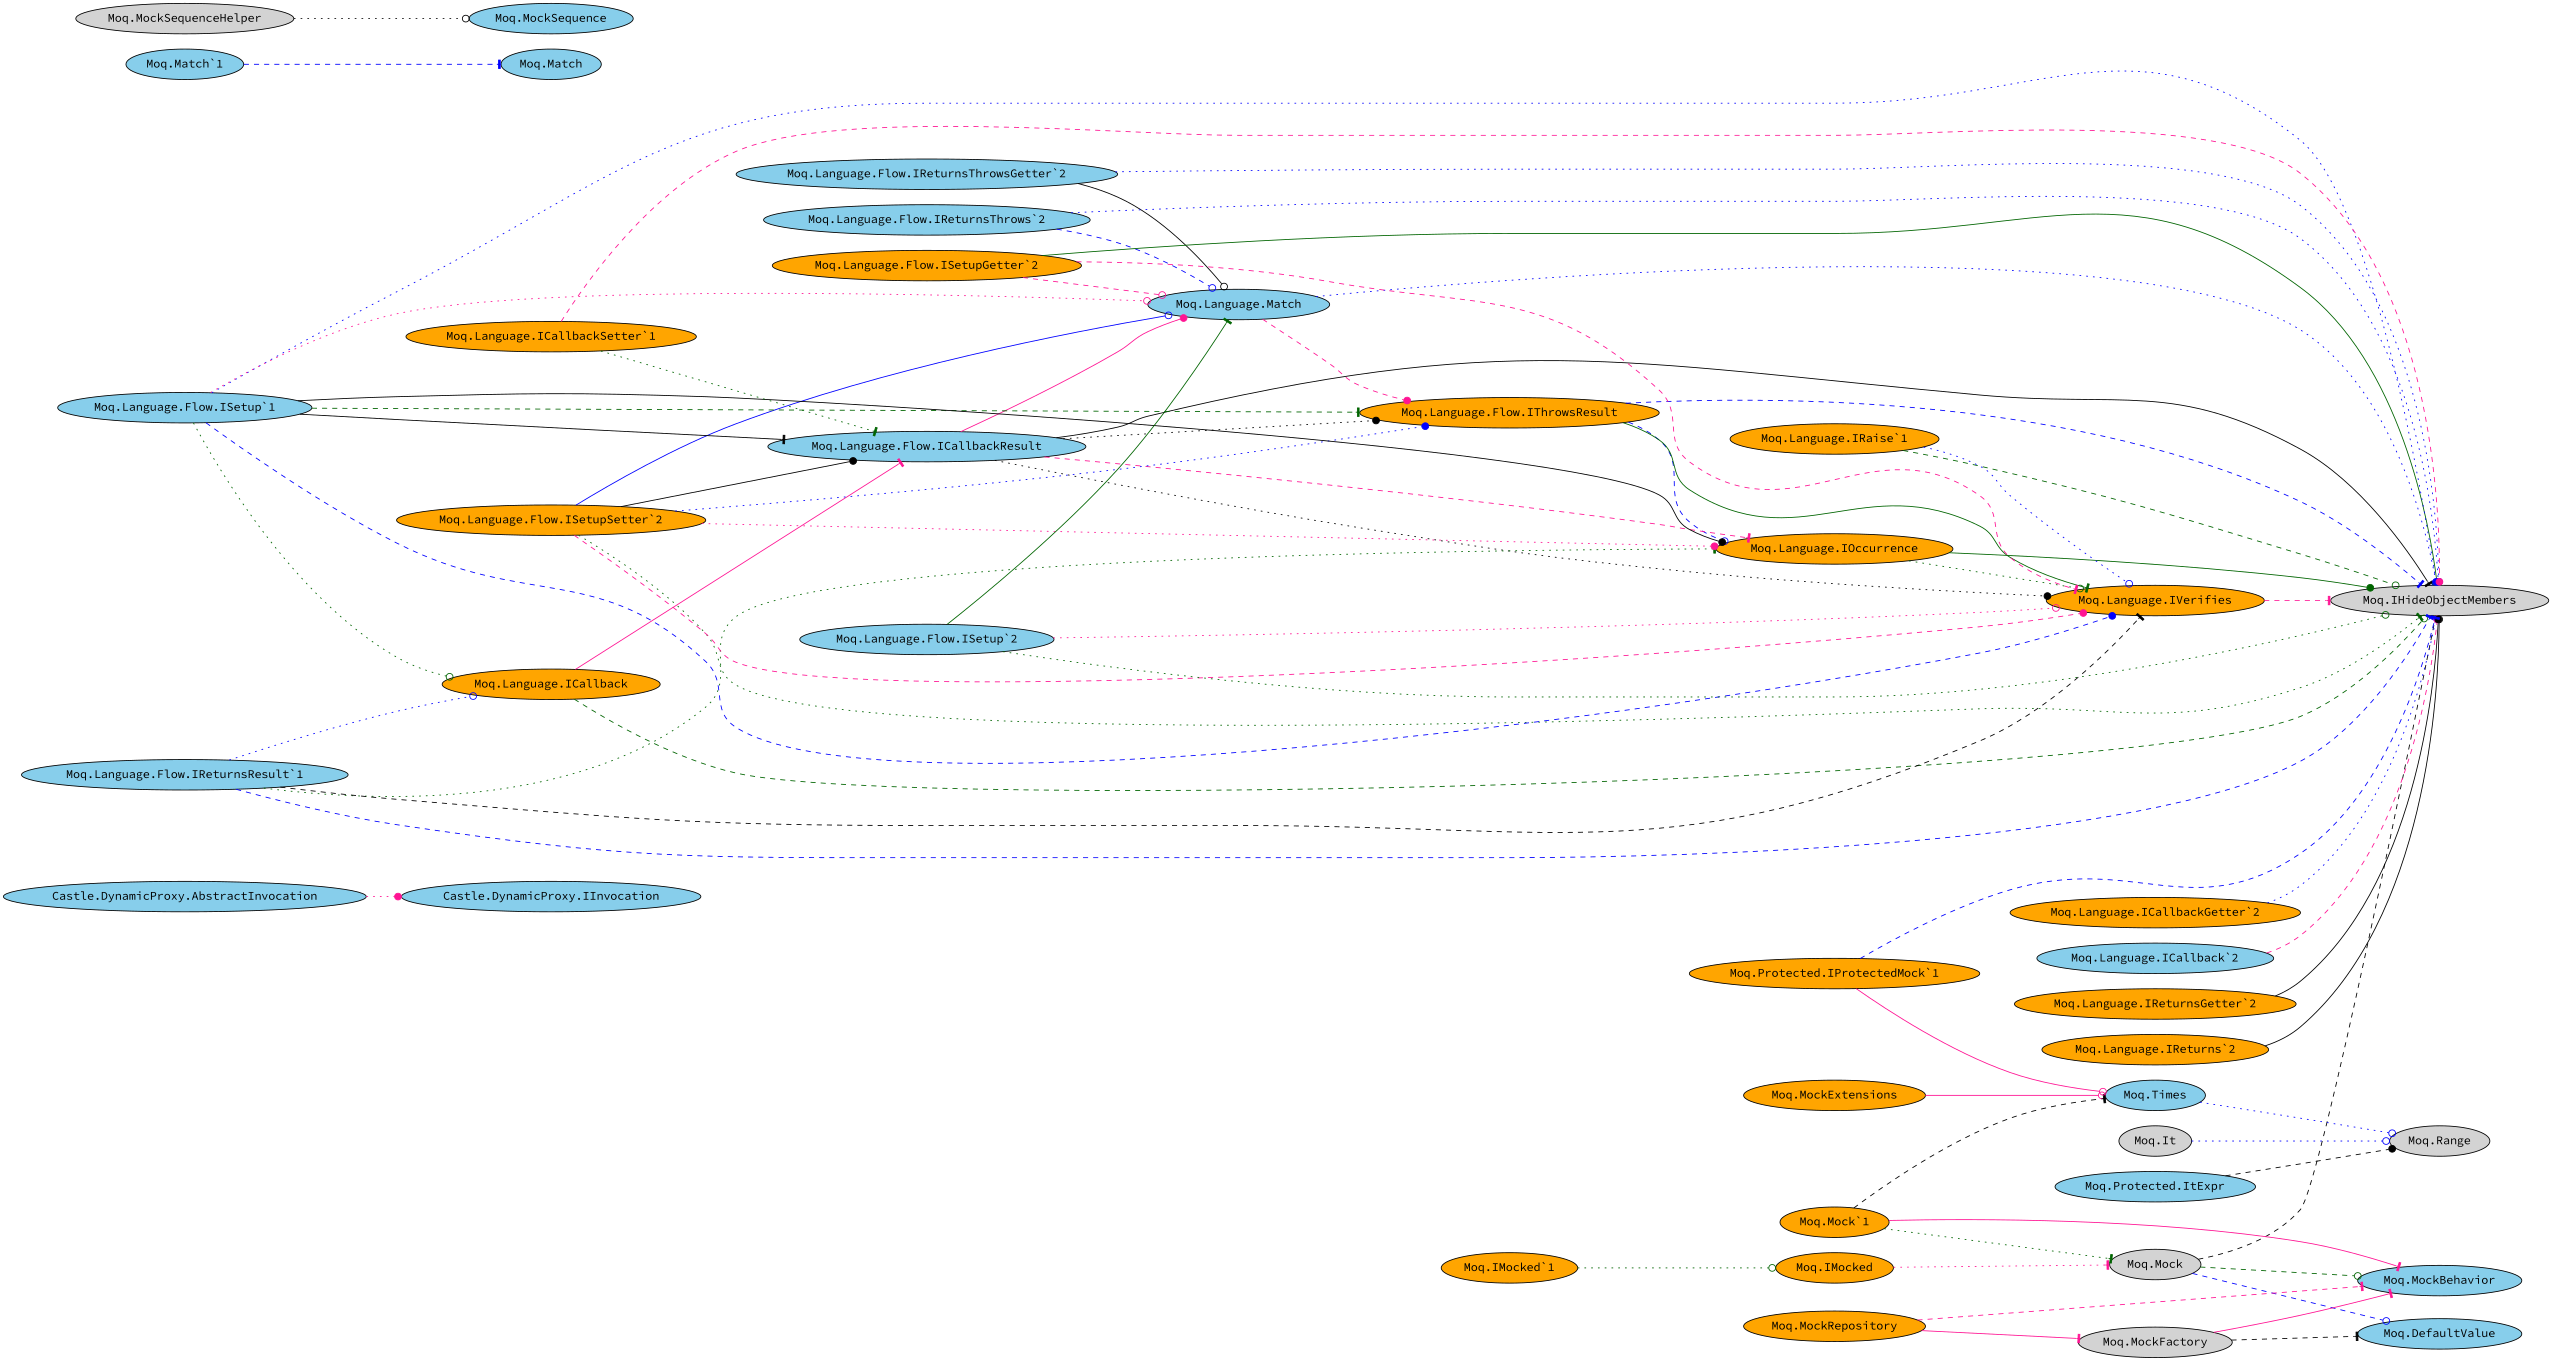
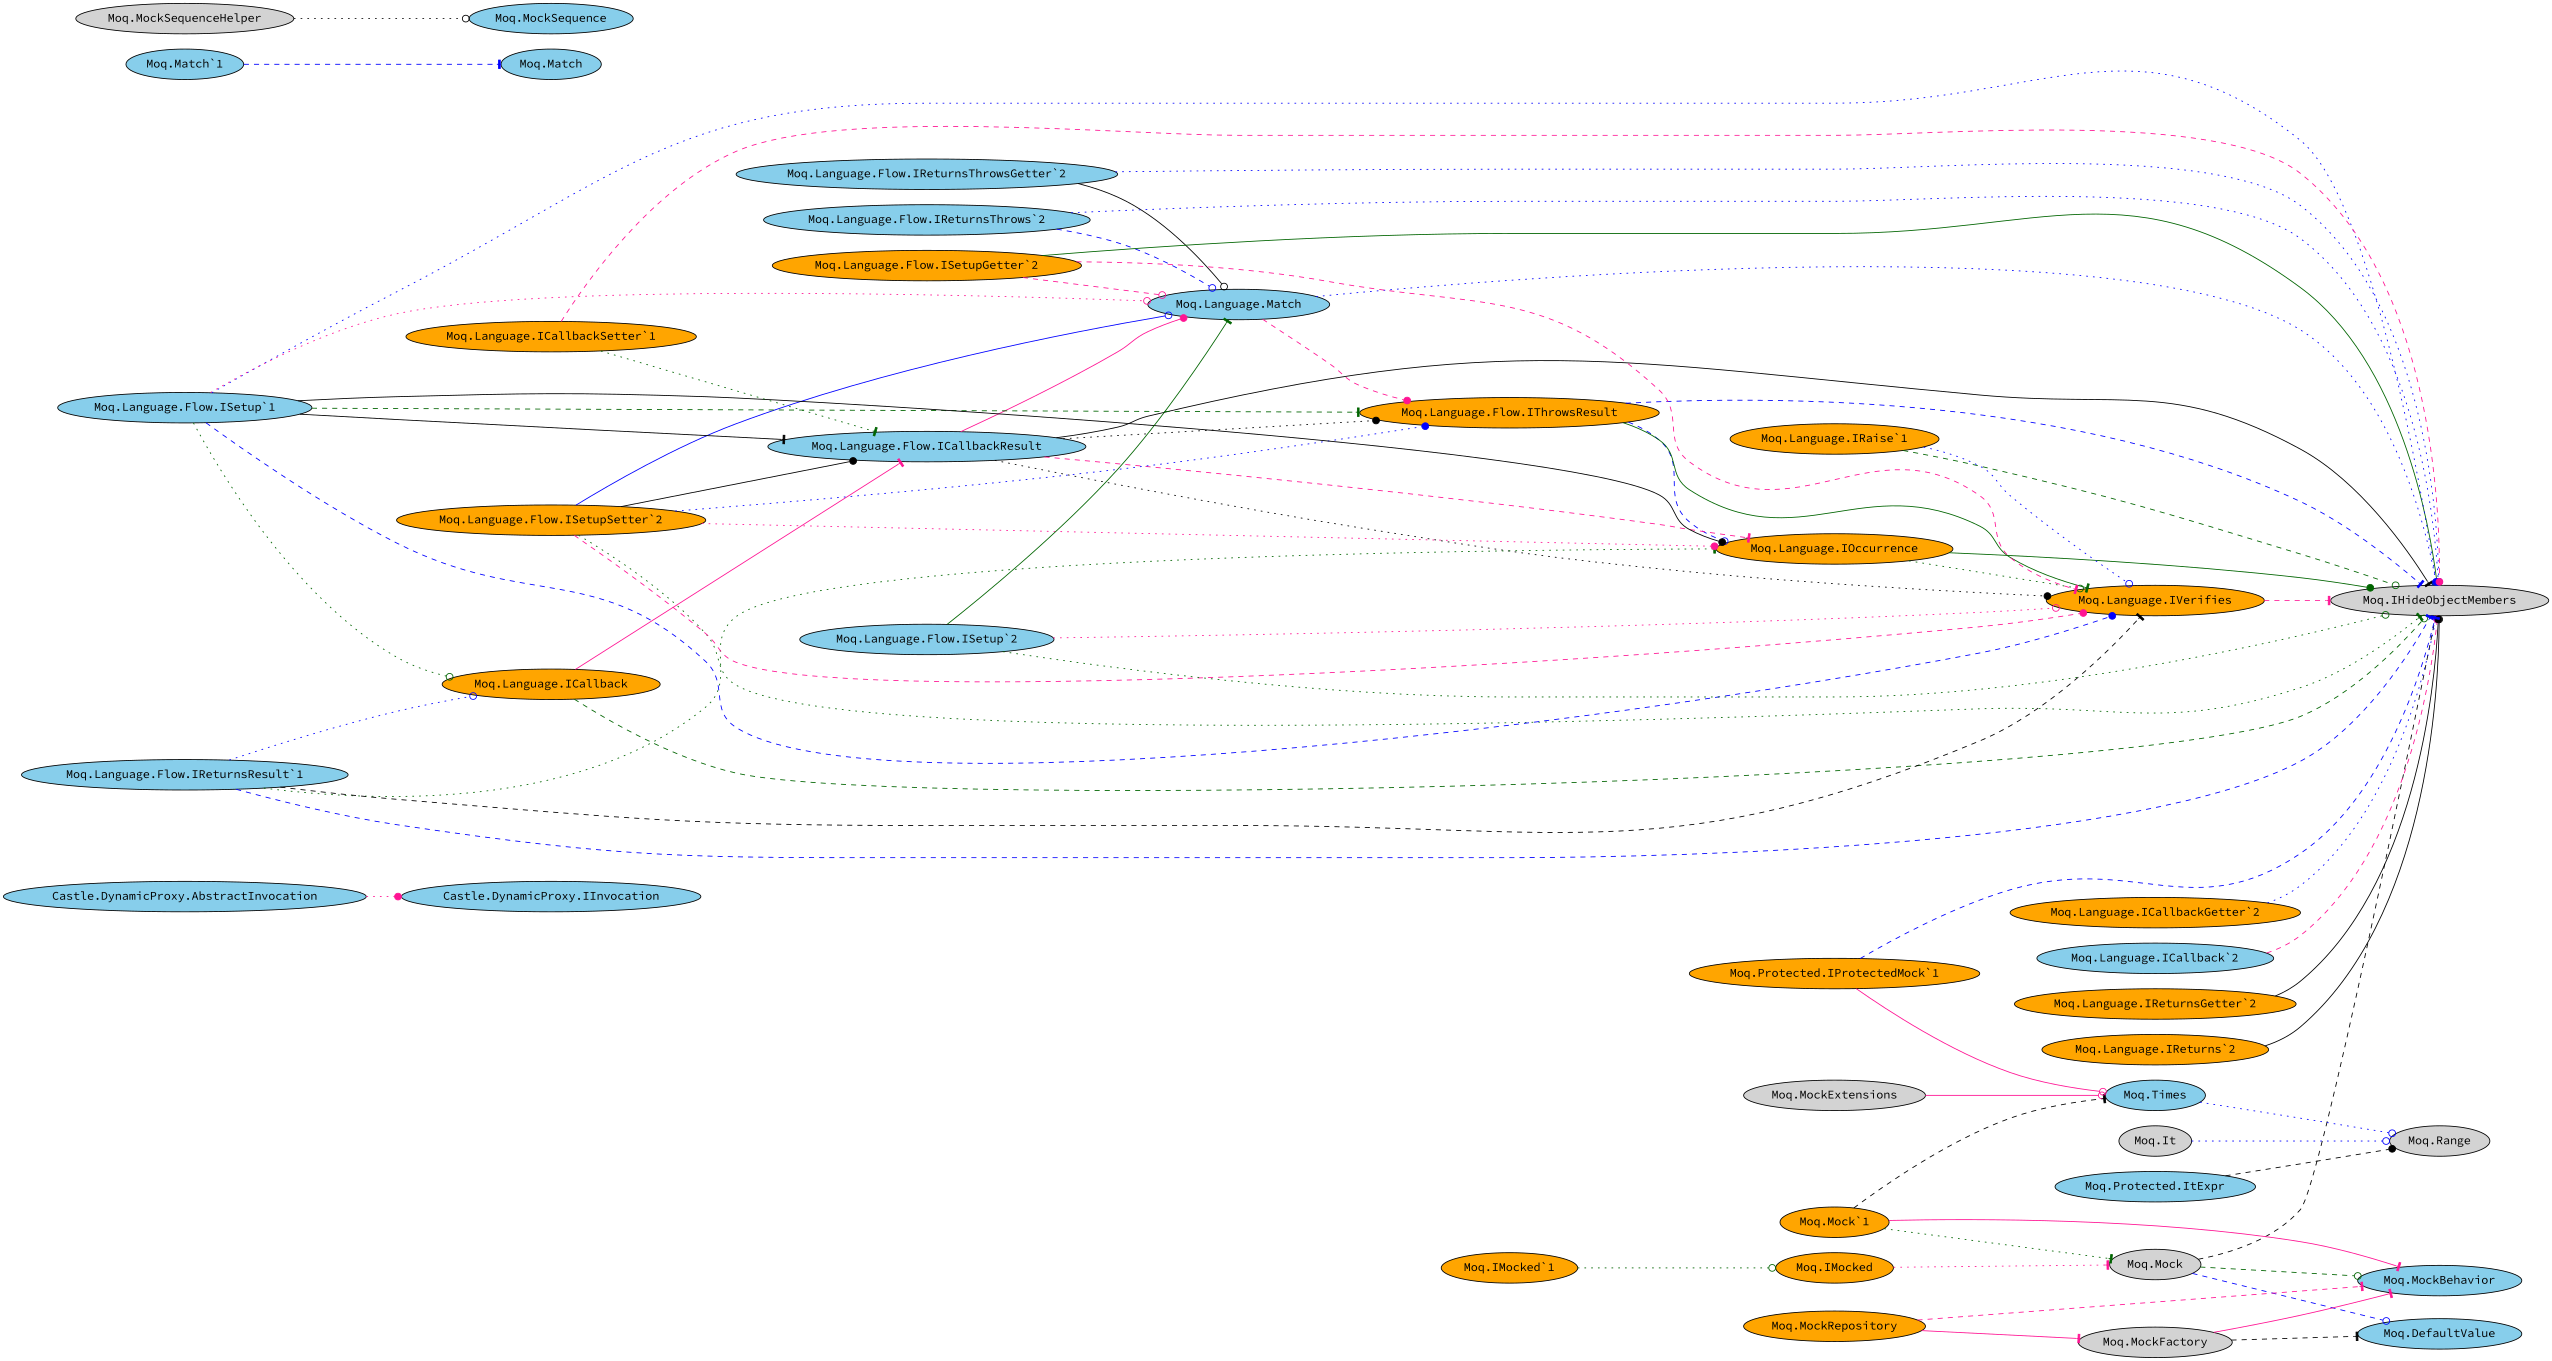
  digraph {
    fontname="Source Code Pro"
    fontsize=10
    rankdir=LR
    node [fillcolor=skyblue fontname="Source Code Pro" style=filled]
    edge [arrowhead=tee color=deeppink fontname="Source Code Pro" style=dashed]
    "Castle.DynamicProxy.IInvocation"
    "Moq.Mock" [fillcolor=lightgrey]
    "Moq.IMocked" [fillcolor=orange]
    "Moq.Range" [fillcolor=lightgrey]
    "Moq.IHideObjectMembers" [fillcolor=lightgrey]
    "Moq.Language.Flow.IThrowsResult" [fillcolor=orange]
    "Moq.Language.IOccurrence" [fillcolor=orange]
    n8 [label="Moq.Language.Match"]
    "Moq.Language.IVerifies" [fillcolor=orange]
    "Moq.Language.ICallback" [fillcolor=orange]
    "Moq.Language.Flow.ICallbackResult"
    "Moq.Match"
    "Moq.DefaultValue"
    "Moq.MockBehavior"
    "Moq.Times"
    "Moq.MockFactory" [fillcolor=lightgrey]
    "Moq.MockSequence"
    "Castle.DynamicProxy.AbstractInvocation"
    "Moq.IMocked`1" [fillcolor=orange]
    "Moq.It" [fillcolor=lightgrey]
    "Moq.Language.Flow.IReturnsResult`1"
    "Moq.Language.Flow.IReturnsThrowsGetter`2"
    "Moq.Language.Flow.IReturnsThrows`2"
    "Moq.Language.Flow.ISetupGetter`2" [fillcolor=orange]
    "Moq.Language.Flow.ISetupSetter`2" [fillcolor=orange]
    "Moq.Language.Flow.ISetup`1"
    "Moq.Language.Flow.ISetup`2"
    "Moq.Language.ICallbackGetter`2" [fillcolor=orange]
    "Moq.Language.ICallbackSetter`1" [fillcolor=orange]
    "Moq.Language.ICallback`2"
    "Moq.Language.IRaise`1" [fillcolor=orange]
    "Moq.Language.IReturnsGetter`2" [fillcolor=orange]
    "Moq.Language.IReturns`2" [fillcolor=orange]
    "Moq.Match`1"
-   "Moq.MockExtensions" [fillcolor=orange]
+   "Moq.MockExtensions" [fillcolor=lightgrey]
    "Moq.MockRepository" [fillcolor=orange]
    "Moq.MockSequenceHelper" [fillcolor=lightgrey]
    "Moq.Mock`1" [fillcolor=orange]
    "Moq.Protected.IProtectedMock`1" [fillcolor=orange]
    "Moq.Protected.ItExpr"
    subgraph sub_1 {
      rank=none
      "Castle.DynamicProxy.IInvocation"
    }
    subgraph sub_2 {
      rank=none
      "Moq.Mock"
    }
    subgraph sub_3 {
      rank=none
      "Moq.IMocked"
    }
    subgraph sub_4 {
      rank=none
      "Moq.Range"
    }
    subgraph sub_5 {
      rank=none
      "Moq.IHideObjectMembers"
      "Moq.Language.Flow.IThrowsResult"
      "Moq.Language.IOccurrence"
      n8
      "Moq.Language.IVerifies"
    }
    subgraph sub_6 {
      rank=none
      "Moq.IHideObjectMembers"
      "Moq.Language.IOccurrence"
      "Moq.Language.IVerifies"
      "Moq.Language.ICallback"
    }
    subgraph sub_7 {
      rank=none
      "Moq.IHideObjectMembers"
      n8
    }
    subgraph sub_8 {
      rank=none
      "Moq.IHideObjectMembers"
      n8
    }
    subgraph sub_9 {
      rank=none
      "Moq.IHideObjectMembers"
      n8
      "Moq.Language.IVerifies"
    }
    subgraph sub_10 {
      rank=none
      "Moq.IHideObjectMembers"
      "Moq.Language.Flow.IThrowsResult"
      "Moq.Language.IOccurrence"
      n8
      "Moq.Language.IVerifies"
      "Moq.Language.Flow.ICallbackResult"
    }
    subgraph sub_11 {
      rank=none
      "Moq.IHideObjectMembers"
      "Moq.Language.IVerifies"
    }
    subgraph sub_12 {
      rank=none
      "Moq.IHideObjectMembers"
      "Moq.Language.Flow.IThrowsResult"
      "Moq.Language.IOccurrence"
      n8
      "Moq.Language.IVerifies"
      "Moq.Language.ICallback"
      "Moq.Language.Flow.ICallbackResult"
    }
    subgraph sub_13 {
      rank=none
      "Moq.IHideObjectMembers"
      n8
      "Moq.Language.IVerifies"
    }
    subgraph sub_14 {
      rank=none
      "Moq.IHideObjectMembers"
      "Moq.Language.IOccurrence"
      "Moq.Language.IVerifies"
    }
    subgraph sub_15 {
      rank=none
      "Moq.IHideObjectMembers"
      "Moq.Language.Flow.ICallbackResult"
    }
    subgraph sub_16 {
      rank=none
      "Moq.IHideObjectMembers"
    }
    subgraph sub_17 {
      rank=none
      "Moq.IHideObjectMembers"
      "Moq.Language.Flow.ICallbackResult"
    }
    subgraph sub_18 {
      rank=none
      "Moq.IHideObjectMembers"
    }
    subgraph sub_19 {
      rank=none
      "Moq.IHideObjectMembers"
      "Moq.Language.IVerifies"
    }
    subgraph sub_20 {
      rank=none
      "Moq.IHideObjectMembers"
    }
    subgraph sub_21 {
      rank=none
      "Moq.IHideObjectMembers"
    }
    subgraph sub_22 {
      rank=none
      "Moq.IHideObjectMembers"
      "Moq.Language.Flow.IThrowsResult"
    }
    subgraph sub_23 {
      rank=none
      "Moq.IHideObjectMembers"
    }
    subgraph sub_24 {
      rank=none
      "Moq.Match"
    }
    subgraph sub_25 {
      rank=none
      "Moq.IHideObjectMembers"
      "Moq.DefaultValue"
      "Moq.MockBehavior"
    }
    subgraph sub_26 {
      rank=none
      "Moq.Times"
    }
    subgraph sub_27 {
      rank=none
      "Moq.DefaultValue"
      "Moq.MockBehavior"
    }
    subgraph sub_28 {
      rank=none
      "Moq.MockBehavior"
      "Moq.MockFactory"
    }
    subgraph sub_29 {
      rank=none
      "Moq.MockSequence"
    }
    subgraph sub_30 {
      rank=none
      "Moq.Mock"
      "Moq.MockBehavior"
      "Moq.Times"
    }
    subgraph sub_31 {
      rank=none
      "Moq.IHideObjectMembers"
      "Moq.Times"
    }
    subgraph sub_32 {
      rank=none
      "Moq.Range"
    }
    subgraph sub_33 {
      rank=none
      "Moq.Range"
    }
    "Moq.Mock" -> "Moq.IHideObjectMembers" [color=black]
    "Moq.Mock" -> "Moq.DefaultValue" [arrowhead=odot color=blue]
    "Moq.Mock" -> "Moq.MockBehavior" [arrowhead=odot color=darkgreen]
    "Moq.IMocked" -> "Moq.Mock" [style=dotted]
    "Moq.Language.Flow.IThrowsResult" -> "Moq.IHideObjectMembers" [color=blue]
    "Moq.Language.Flow.IThrowsResult" -> "Moq.Language.IOccurrence" [arrowhead=odot color=blue]
    "Moq.Language.Flow.IThrowsResult" -> "Moq.Language.IVerifies" [color=darkgreen style=solid]
    "Moq.Language.IOccurrence" -> "Moq.IHideObjectMembers" [arrowhead=dot color=darkgreen style=solid]
    "Moq.Language.IOccurrence" -> "Moq.Language.IVerifies" [arrowhead=odot color=darkgreen style=dotted]
    n8 -> "Moq.IHideObjectMembers" [color=blue style=dotted]
    n8 -> "Moq.Language.Flow.IThrowsResult" [arrowhead=dot]
    "Moq.Language.IVerifies" -> "Moq.IHideObjectMembers"
    "Moq.Language.ICallback" -> "Moq.IHideObjectMembers" [arrowhead=odot color=darkgreen]
    "Moq.Language.ICallback" -> "Moq.Language.Flow.ICallbackResult" [style=solid]
    "Moq.Language.Flow.ICallbackResult" -> "Moq.IHideObjectMembers" [color=black style=solid]
    "Moq.Language.Flow.ICallbackResult" -> "Moq.Language.Flow.IThrowsResult" [arrowhead=dot color=black style=dotted]
    "Moq.Language.Flow.ICallbackResult" -> "Moq.Language.IOccurrence"
    "Moq.Language.Flow.ICallbackResult" -> n8 [arrowhead=dot style=solid]
    "Moq.Language.Flow.ICallbackResult" -> "Moq.Language.IVerifies" [arrowhead=dot color=black style=dotted]
    "Moq.Times" -> "Moq.Range" [arrowhead=odot color=blue style=dotted]
    "Moq.MockFactory" -> "Moq.DefaultValue" [color=black]
    "Moq.MockFactory" -> "Moq.MockBehavior" [style=solid]
    "Castle.DynamicProxy.AbstractInvocation" -> "Castle.DynamicProxy.IInvocation" [arrowhead=dot style=dotted]
    "Moq.IMocked`1" -> "Moq.IMocked" [arrowhead=odot color=darkgreen style=dotted]
    "Moq.It" -> "Moq.Range" [arrowhead=odot color=blue style=dotted]
    "Moq.Language.Flow.IReturnsResult`1" -> "Moq.IHideObjectMembers" [color=blue]
    "Moq.Language.Flow.IReturnsResult`1" -> "Moq.Language.IOccurrence" [color=darkgreen style=dotted]
    "Moq.Language.Flow.IReturnsResult`1" -> "Moq.Language.IVerifies" [color=black]
    "Moq.Language.Flow.IReturnsResult`1" -> "Moq.Language.ICallback" [arrowhead=odot color=blue style=dotted]
    "Moq.Language.Flow.IReturnsThrowsGetter`2" -> "Moq.IHideObjectMembers" [arrowhead=odot color=blue style=dotted]
    "Moq.Language.Flow.IReturnsThrowsGetter`2" -> n8 [arrowhead=odot color=black style=solid]
    "Moq.Language.Flow.IReturnsThrows`2" -> "Moq.IHideObjectMembers" [arrowhead=dot color=blue style=dotted]
    "Moq.Language.Flow.IReturnsThrows`2" -> n8 [arrowhead=odot color=blue]
    "Moq.Language.Flow.ISetupGetter`2" -> "Moq.IHideObjectMembers" [color=darkgreen style=solid]
    "Moq.Language.Flow.ISetupGetter`2" -> n8 [arrowhead=odot]
    "Moq.Language.Flow.ISetupGetter`2" -> "Moq.Language.IVerifies"
    "Moq.Language.Flow.ISetupSetter`2" -> "Moq.IHideObjectMembers" [color=darkgreen style=dotted]
    "Moq.Language.Flow.ISetupSetter`2" -> "Moq.Language.Flow.IThrowsResult" [arrowhead=dot color=blue style=dotted]
    "Moq.Language.Flow.ISetupSetter`2" -> "Moq.Language.IOccurrence" [arrowhead=dot style=dotted]
    "Moq.Language.Flow.ISetupSetter`2" -> n8 [arrowhead=odot color=blue style=solid]
    "Moq.Language.Flow.ISetupSetter`2" -> "Moq.Language.IVerifies" [arrowhead=dot]
    "Moq.Language.Flow.ISetupSetter`2" -> "Moq.Language.Flow.ICallbackResult" [arrowhead=dot color=black style=solid]
    "Moq.Language.Flow.ISetup`1" -> "Moq.IHideObjectMembers" [arrowhead=dot color=blue style=dotted]
    "Moq.Language.Flow.ISetup`1" -> "Moq.Language.Flow.IThrowsResult" [color=darkgreen]
    "Moq.Language.Flow.ISetup`1" -> "Moq.Language.IOccurrence" [arrowhead=dot color=black style=solid]
    "Moq.Language.Flow.ISetup`1" -> n8 [arrowhead=odot style=dotted]
    "Moq.Language.Flow.ISetup`1" -> "Moq.Language.IVerifies" [arrowhead=dot color=blue]
    "Moq.Language.Flow.ISetup`1" -> "Moq.Language.ICallback" [arrowhead=odot color=darkgreen style=dotted]
    "Moq.Language.Flow.ISetup`1" -> "Moq.Language.Flow.ICallbackResult" [color=black style=solid]
    "Moq.Language.Flow.ISetup`2" -> "Moq.IHideObjectMembers" [arrowhead=odot color=darkgreen style=dotted]
    "Moq.Language.Flow.ISetup`2" -> n8 [color=darkgreen style=solid]
    "Moq.Language.Flow.ISetup`2" -> "Moq.Language.IVerifies" [arrowhead=odot style=dotted]
    "Moq.Language.ICallbackGetter`2" -> "Moq.IHideObjectMembers" [color=blue style=dotted]
    "Moq.Language.ICallbackSetter`1" -> "Moq.IHideObjectMembers" [arrowhead=dot]
    "Moq.Language.ICallbackSetter`1" -> "Moq.Language.Flow.ICallbackResult" [color=darkgreen style=dotted]
    "Moq.Language.ICallback`2" -> "Moq.IHideObjectMembers" [arrowhead=dot]
    "Moq.Language.IRaise`1" -> "Moq.IHideObjectMembers" [arrowhead=odot color=darkgreen]
    "Moq.Language.IRaise`1" -> "Moq.Language.IVerifies" [arrowhead=odot color=blue style=dotted]
    "Moq.Language.IReturnsGetter`2" -> "Moq.IHideObjectMembers" [arrowhead=dot color=black style=solid]
    "Moq.Language.IReturns`2" -> "Moq.IHideObjectMembers" [arrowhead=odot color=black style=solid]
    "Moq.Match`1" -> "Moq.Match" [color=blue]
    "Moq.MockExtensions" -> "Moq.Times" [arrowhead=odot style=solid]
    "Moq.MockRepository" -> "Moq.MockBehavior"
    "Moq.MockRepository" -> "Moq.MockFactory" [style=solid]
    "Moq.MockSequenceHelper" -> "Moq.MockSequence" [arrowhead=odot color=black style=dotted]
    "Moq.Mock`1" -> "Moq.Mock" [color=darkgreen style=dotted]
    "Moq.Mock`1" -> "Moq.MockBehavior" [style=solid]
    "Moq.Mock`1" -> "Moq.Times" [color=black]
    "Moq.Protected.IProtectedMock`1" -> "Moq.IHideObjectMembers" [color=blue]
    "Moq.Protected.IProtectedMock`1" -> "Moq.Times" [arrowhead=odot style=solid]
    "Moq.Protected.ItExpr" -> "Moq.Range" [arrowhead=dot color=black]
  }
